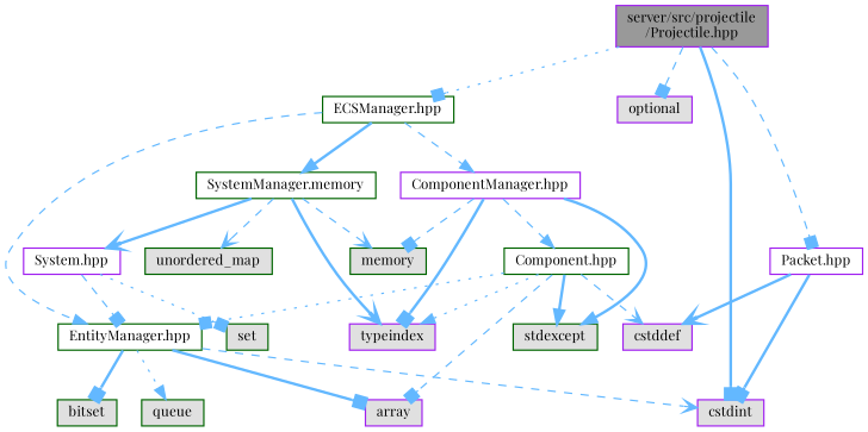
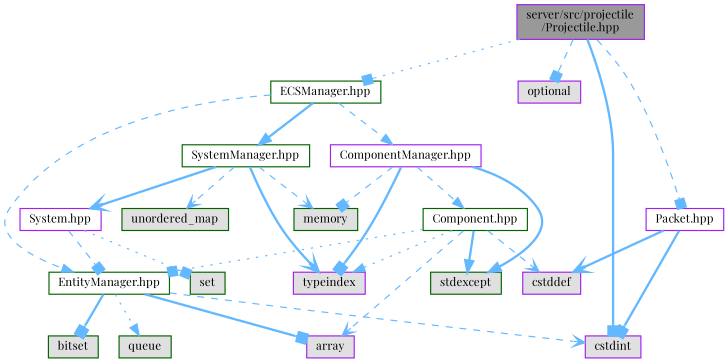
  digraph {
    fontname="Playfair Display"
    node [color=darkgreen fillcolor="#E0E0E0" fontname="Playfair Display" fontsize=10 shape=box style=filled]
    edge [arrowhead=box color=steelblue1 fontname="Playfair Display" fontsize=10 labelfontname=Helvetica labelfontsize=10 style=dashed]
    n1 [color=purple fillcolor=grey60 fontcolor=black height=0.2 label="server/src/projectile\l/Projectile.hpp" width=0.4]
    n2 [color=purple height=0.2 label=cstdint width=0.4]
    n3 [color=purple height=0.2 label=optional width=0.4]
    n4 [fillcolor=white height=0.2 label="ECSManager.hpp" width=0.4]
    n5 [color=purple fillcolor=white height=0.2 label="Packet.hpp" width=0.4]
    n6 [fillcolor=white height=0.2 label="EntityManager.hpp" width=0.4]
    n7 [color=purple fillcolor=white height=0.2 label="ComponentManager.hpp" width=0.4]
-   n8 [fillcolor=white height=0.2 label="SystemManager.memory" width=0.4]
+   n8 [fillcolor=white height=0.2 label="SystemManager.hpp" width=0.4]
    n9 [color=purple height=0.2 label=cstddef width=0.4]
    n10 [height=0.2 label=bitset width=0.4]
    n11 [height=0.2 label=queue width=0.4]
    n12 [color=purple height=0.2 label=array width=0.4]
    n13 [height=0.2 label=memory width=0.4]
    n14 [height=0.2 label=stdexcept width=0.4]
    n15 [color=purple height=0.2 label=typeindex width=0.4]
    n16 [fillcolor=white height=0.2 label="Component.hpp" width=0.4]
    n17 [height=0.2 label=unordered_map width=0.4]
    n18 [color=purple fillcolor=white height=0.2 label="System.hpp" width=0.4]
    n19 [height=0.2 label=set width=0.4]
    n1 -> n2 [style=bold]
    n1 -> n3
    n1 -> n4 [style=dotted]
    n1 -> n5
    n4 -> n6 [arrowhead=normal]
    n4 -> n7 [arrowhead=normal]
    n4 -> n8 [arrowhead=normal style=bold]
    n5 -> n2 [style=bold]
    n5 -> n9 [arrowhead=vee style=bold]
    n6 -> n2 [arrowhead=vee]
    n6 -> n10 [style=bold]
    n6 -> n11 [arrowhead=normal style=dotted]
    n6 -> n12 [style=bold]
    n7 -> n13
    n7 -> n14 [arrowhead=normal style=bold]
    n7 -> n15 [style=bold]
    n7 -> n16 [arrowhead=normal]
    n8 -> n13 [arrowhead=vee]
    n8 -> n15 [arrowhead=vee style=bold]
    n8 -> n17 [arrowhead=vee]
    n8 -> n18 [arrowhead=vee style=bold]
    n16 -> n6 [style=dotted]
    n16 -> n9 [arrowhead=vee]
-   n16 -> n12
+   n16 -> n12 [arrowhead=vee]
    n16 -> n14 [arrowhead=normal style=bold]
    n16 -> n15 [arrowhead=normal style=dotted]
    n18 -> n6
    n18 -> n19 [style=dotted]
  }
